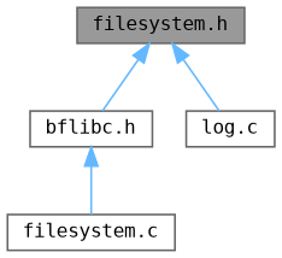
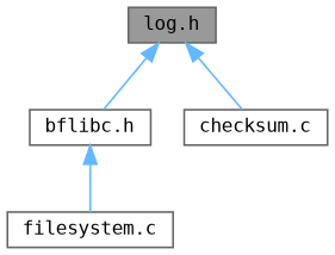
  digraph {
    fontname="DejaVu Sans Mono"
    node [color=grey40 fillcolor=white fontname="DejaVu Sans Mono" fontsize=10 shape=box style=filled]
    edge [color=steelblue1 dir=back fontname="DejaVu Sans Mono" fontsize=10 labelfontname=Helvetica labelfontsize=10 style=solid]
-   n1 [color=gray40 fillcolor=grey60 fontcolor=black height=0.2 label="filesystem.h" width=0.4]
+   n1 [color=gray40 fillcolor=grey60 fontcolor=black height=0.2 label="log.h" width=0.4]
    n2 [height=0.2 label="bflibc.h" width=0.4]
-   n3 [height=0.2 label="log.c" width=0.4]
+   n3 [height=0.2 label="checksum.c" width=0.4]
    n4 [height=0.2 label="filesystem.c" width=0.4]
    n1 -> n2
    n1 -> n3
    n2 -> n4
  }
